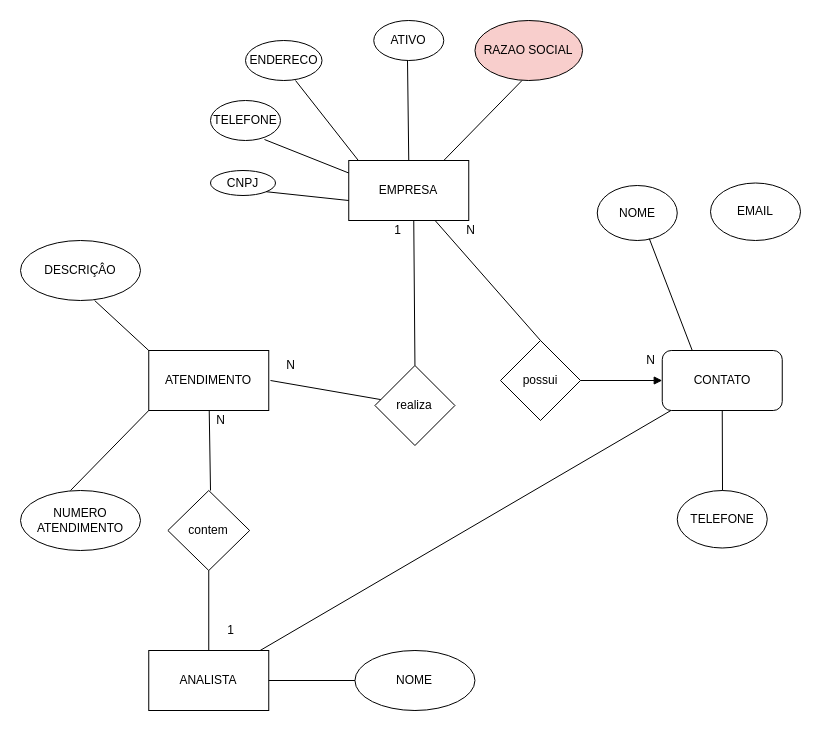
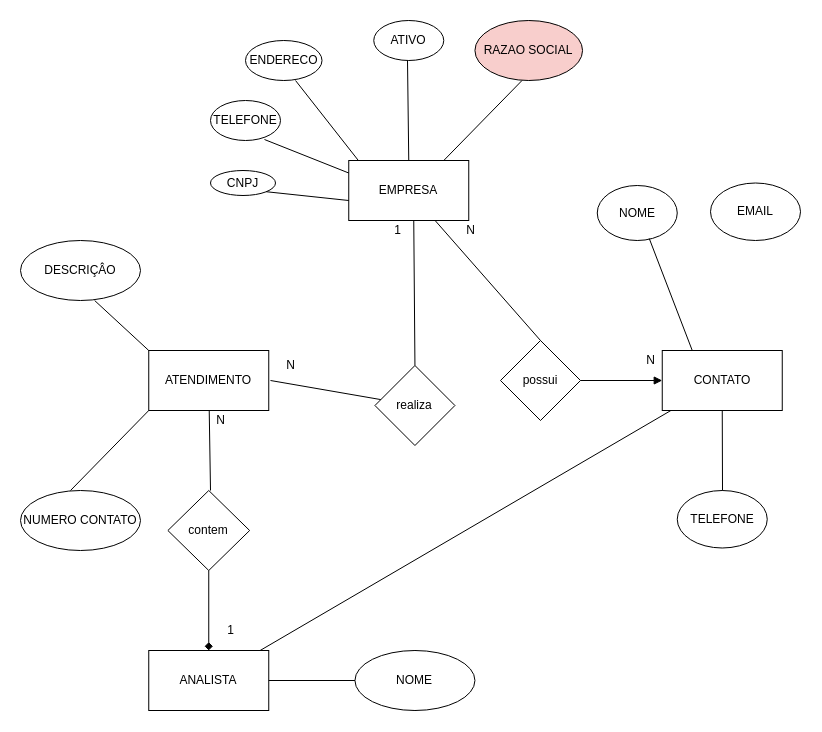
  <mxCell id="0" />
  <mxCell id="1" parent="0" />
  <mxCell id="2" value="EMPRESA" style="rounded=0;whiteSpace=wrap;html=1;" parent="1" vertex="1"><mxGeometry x="348.25" y="160" width="120" height="60" as="geometry" /></mxCell>
  <mxCell id="3" value="ANALISTA" style="whiteSpace=wrap;html=1;" parent="1" vertex="1"><mxGeometry x="148.25" y="650" width="120" height="60" as="geometry" /></mxCell>
- <mxCell id="4" value="CONTATO" style="whiteSpace=wrap;html=1;rounded=1;" parent="1" vertex="1"><mxGeometry x="661.75" y="350" width="120" height="60" as="geometry" /></mxCell>
+ <mxCell id="4" value="CONTATO" style="whiteSpace=wrap;html=1;" parent="1" vertex="1"><mxGeometry x="661.75" y="350" width="120" height="60" as="geometry" /></mxCell>
  <mxCell id="5" value="ATENDIMENTO" style="whiteSpace=wrap;html=1;" parent="1" vertex="1"><mxGeometry x="148.25" y="350" width="120" height="60" as="geometry" /></mxCell>
  <mxCell id="6" value="CNPJ" style="ellipse;whiteSpace=wrap;html=1;rounded=0;" parent="1" vertex="1"><mxGeometry x="210" y="170" width="65" height="25" as="geometry" /></mxCell>
  <mxCell id="7" value="TELEFONE" style="ellipse;whiteSpace=wrap;html=1;rounded=0;" parent="1" vertex="1"><mxGeometry x="210" y="100" width="70" height="40" as="geometry" /></mxCell>
  <mxCell id="8" value="ENDERECO" style="ellipse;whiteSpace=wrap;html=1;rounded=0;" parent="1" vertex="1"><mxGeometry x="245" y="40" width="76.5" height="40" as="geometry" /></mxCell>
  <mxCell id="9" value="ATIVO" style="ellipse;whiteSpace=wrap;html=1;rounded=0;" parent="1" vertex="1"><mxGeometry x="373.25" y="20" width="70" height="40" as="geometry" /></mxCell>
  <mxCell id="10" value="NOME" style="ellipse;whiteSpace=wrap;html=1;" parent="1" vertex="1"><mxGeometry x="596.75" y="185" width="80" height="55" as="geometry" /></mxCell>
  <mxCell id="11" value="TELEFONE" style="ellipse;whiteSpace=wrap;html=1;" parent="1" vertex="1"><mxGeometry x="676.75" y="490" width="90" height="57.5" as="geometry" /></mxCell>
  <mxCell id="12" value="EMAIL" style="ellipse;whiteSpace=wrap;html=1;" parent="1" vertex="1"><mxGeometry x="710" y="182.5" width="90" height="57.5" as="geometry" /></mxCell>
  <mxCell id="13" value="NOME" style="ellipse;whiteSpace=wrap;html=1;" parent="1" vertex="1"><mxGeometry x="354.44" y="650" width="120" height="60" as="geometry" /></mxCell>
  <mxCell id="14" value="DESCRIÇÂO" style="ellipse;whiteSpace=wrap;html=1;" parent="1" vertex="1"><mxGeometry x="20" y="240" width="120" height="60" as="geometry" /></mxCell>
  <mxCell id="15" value="realiza" style="rhombus;whiteSpace=wrap;html=1;" parent="1" vertex="1"><mxGeometry x="374.44" y="365" width="80" height="80" as="geometry" /></mxCell>
  <mxCell id="16" value="N" style="text;html=1;align=center;verticalAlign=middle;resizable=0;points=[];autosize=1;strokeColor=none;fillColor=none;" parent="1" vertex="1"><mxGeometry x="280" y="355" width="20" height="20" as="geometry" /></mxCell>
  <mxCell id="17" value="1" style="text;html=1;align=center;verticalAlign=middle;resizable=0;points=[];autosize=1;strokeColor=none;fillColor=none;" parent="1" vertex="1"><mxGeometry x="387" y="220" width="20" height="20" as="geometry" /></mxCell>
  <mxCell id="18" value="RAZAO SOCIAL" style="ellipse;whiteSpace=wrap;html=1;rounded=0;fillColor=#f8cecc;" parent="1" vertex="1"><mxGeometry x="474.44" y="20" width="107.62" height="60" as="geometry" /></mxCell>
- <mxCell id="19" value="NUMERO ATENDIMENTO" style="ellipse;whiteSpace=wrap;html=1;" parent="1" vertex="1"><mxGeometry x="20" y="490" width="120" height="60" as="geometry" /></mxCell>
+ <mxCell id="19" value="NUMERO CONTATO" style="ellipse;whiteSpace=wrap;html=1;" parent="1" vertex="1"><mxGeometry x="20" y="490" width="120" height="60" as="geometry" /></mxCell>
  <mxCell id="20" value="contem" style="rhombus;whiteSpace=wrap;html=1;" parent="1" vertex="1"><mxGeometry x="167.38" y="490" width="81.75" height="80" as="geometry" /></mxCell>
- <mxCell id="21" value="" style="endArrow=none;html=1;rounded=0;exitX=0.5;exitY=1;exitDx=0;exitDy=0;" parent="1" source="20" target="3" edge="1"><mxGeometry width="50" height="50" relative="1" as="geometry"><mxPoint x="246.5" y="580" as="sourcePoint" /><mxPoint x="296.5" y="530" as="targetPoint" /></mxGeometry></mxCell>
+ <mxCell id="21" value="" style="endArrow=diamond;html=1;rounded=0;exitX=0.5;exitY=1;exitDx=0;exitDy=0;" parent="1" source="20" target="3" edge="1"><mxGeometry width="50" height="50" relative="1" as="geometry"><mxPoint x="246.5" y="580" as="sourcePoint" /><mxPoint x="296.5" y="530" as="targetPoint" /></mxGeometry></mxCell>
  <mxCell id="22" value="N" style="text;html=1;align=center;verticalAlign=middle;resizable=0;points=[];autosize=1;strokeColor=none;fillColor=none;" parent="1" vertex="1"><mxGeometry x="210" y="410" width="20" height="20" as="geometry" /></mxCell>
  <mxCell id="23" value="possui" style="rhombus;whiteSpace=wrap;html=1;rounded=0;" parent="1" vertex="1"><mxGeometry x="500" y="340" width="80" height="80" as="geometry" /></mxCell>
  <mxCell id="24" value="" style="endArrow=none;html=1;rounded=0;entryX=0;entryY=0.5;entryDx=0;entryDy=0;" parent="1" target="13" edge="1"><mxGeometry width="50" height="50" relative="1" as="geometry"><mxPoint x="268.25" y="680" as="sourcePoint" /><mxPoint x="318.25" y="630" as="targetPoint" /></mxGeometry></mxCell>
  <mxCell id="25" value="" style="endArrow=none;html=1;rounded=0;" parent="1" target="5" edge="1"><mxGeometry width="50" height="50" relative="1" as="geometry"><mxPoint x="210" y="490" as="sourcePoint" /><mxPoint x="260" y="440" as="targetPoint" /></mxGeometry></mxCell>
  <mxCell id="26" value="" style="endArrow=none;html=1;rounded=0;entryX=0;entryY=1;entryDx=0;entryDy=0;" parent="1" target="5" edge="1"><mxGeometry width="50" height="50" relative="1" as="geometry"><mxPoint x="70" y="490" as="sourcePoint" /><mxPoint x="120" y="440" as="targetPoint" /></mxGeometry></mxCell>
  <mxCell id="27" value="" style="endArrow=none;html=1;rounded=0;entryX=0;entryY=1;entryDx=0;entryDy=0;exitX=0;exitY=0;exitDx=0;exitDy=0;" parent="1" source="5" edge="1"><mxGeometry width="50" height="50" relative="1" as="geometry"><mxPoint x="15.88" y="380" as="sourcePoint" /><mxPoint x="94.13" y="300" as="targetPoint" /></mxGeometry></mxCell>
  <mxCell id="28" value="" style="endArrow=none;html=1;rounded=0;" parent="1" target="15" edge="1"><mxGeometry width="50" height="50" relative="1" as="geometry"><mxPoint x="270" y="380" as="sourcePoint" /><mxPoint x="368.25" y="380" as="targetPoint" /></mxGeometry></mxCell>
  <mxCell id="29" value="" style="endArrow=none;html=1;rounded=0;entryX=0;entryY=1;entryDx=0;entryDy=0;exitX=0.5;exitY=0;exitDx=0;exitDy=0;" parent="1" source="15" edge="1"><mxGeometry width="50" height="50" relative="1" as="geometry"><mxPoint x="335" y="300" as="sourcePoint" /><mxPoint x="413.25" y="220" as="targetPoint" /></mxGeometry></mxCell>
  <mxCell id="30" value="" style="endArrow=none;html=1;rounded=0;entryX=0.65;entryY=0.964;entryDx=0;entryDy=0;exitX=0.25;exitY=0;exitDx=0;exitDy=0;entryPerimeter=0;" parent="1" source="4" target="10" edge="1"><mxGeometry width="50" height="50" relative="1" as="geometry"><mxPoint x="560" y="172.5" as="sourcePoint" /><mxPoint x="638.25" y="92.5" as="targetPoint" /></mxGeometry></mxCell>
  <mxCell id="31" value="" style="endArrow=none;html=1;rounded=0;" parent="1" source="4" target="3" edge="1"><mxGeometry width="50" height="50" relative="1" as="geometry"><mxPoint x="767" y="330" as="sourcePoint" /><mxPoint x="790" y="140" as="targetPoint" /></mxGeometry></mxCell>
  <mxCell id="32" value="" style="endArrow=block;html=1;rounded=0;exitX=1;exitY=0.5;exitDx=0;exitDy=0;entryX=0;entryY=0.5;entryDx=0;entryDy=0;" parent="1" source="23" target="4" edge="1"><mxGeometry width="50" height="50" relative="1" as="geometry"><mxPoint x="598.5" y="435" as="sourcePoint" /><mxPoint x="660" y="365" as="targetPoint" /></mxGeometry></mxCell>
  <mxCell id="33" value="" style="endArrow=none;html=1;rounded=0;exitX=0.5;exitY=0;exitDx=0;exitDy=0;" parent="1" source="23" target="2" edge="1"><mxGeometry width="50" height="50" relative="1" as="geometry"><mxPoint x="700" y="410" as="sourcePoint" /><mxPoint x="750" y="360" as="targetPoint" /></mxGeometry></mxCell>
  <mxCell id="34" value="" style="endArrow=none;html=1;rounded=0;entryX=0.5;entryY=1;entryDx=0;entryDy=0;" parent="1" target="4" edge="1"><mxGeometry width="50" height="50" relative="1" as="geometry"><mxPoint x="722" y="490" as="sourcePoint" /><mxPoint x="740" y="410" as="targetPoint" /></mxGeometry></mxCell>
  <mxCell id="35" value="" style="endArrow=none;html=1;rounded=0;entryX=0;entryY=1;entryDx=0;entryDy=0;" parent="1" edge="1"><mxGeometry width="50" height="50" relative="1" as="geometry"><mxPoint x="443.25" y="160" as="sourcePoint" /><mxPoint x="521.5" y="80" as="targetPoint" /></mxGeometry></mxCell>
  <mxCell id="36" value="" style="endArrow=none;html=1;rounded=0;entryX=0;entryY=1;entryDx=0;entryDy=0;exitX=0.5;exitY=0;exitDx=0;exitDy=0;" parent="1" source="2" edge="1"><mxGeometry width="50" height="50" relative="1" as="geometry"><mxPoint x="328.75" y="140" as="sourcePoint" /><mxPoint x="407" y="60" as="targetPoint" /></mxGeometry></mxCell>
  <mxCell id="37" value="" style="endArrow=none;html=1;rounded=0;entryX=0.654;entryY=1;entryDx=0;entryDy=0;entryPerimeter=0;" parent="1" target="8" edge="1"><mxGeometry width="50" height="50" relative="1" as="geometry"><mxPoint x="357.87" y="160" as="sourcePoint" /><mxPoint x="436.12" y="80" as="targetPoint" /></mxGeometry></mxCell>
  <mxCell id="38" value="" style="endArrow=none;html=1;rounded=0;entryX=0;entryY=1;entryDx=0;entryDy=0;exitX=0.771;exitY=0.975;exitDx=0;exitDy=0;exitPerimeter=0;" parent="1" source="7" edge="1"><mxGeometry width="50" height="50" relative="1" as="geometry"><mxPoint x="270" y="252.5" as="sourcePoint" /><mxPoint x="348.25" y="172.5" as="targetPoint" /></mxGeometry></mxCell>
  <mxCell id="39" value="" style="endArrow=none;html=1;rounded=0;entryX=0;entryY=1;entryDx=0;entryDy=0;exitX=1;exitY=1;exitDx=0;exitDy=0;" parent="1" source="6" edge="1"><mxGeometry width="50" height="50" relative="1" as="geometry"><mxPoint x="270" y="280" as="sourcePoint" /><mxPoint x="348.25" y="200" as="targetPoint" /></mxGeometry></mxCell>
  <mxCell id="40" value="N" style="text;html=1;align=center;verticalAlign=middle;resizable=0;points=[];autosize=1;strokeColor=none;fillColor=none;" parent="1" vertex="1"><mxGeometry x="460" y="220" width="20" height="20" as="geometry" /></mxCell>
  <mxCell id="41" value="N" style="text;html=1;align=center;verticalAlign=middle;resizable=0;points=[];autosize=1;strokeColor=none;fillColor=none;" parent="1" vertex="1"><mxGeometry x="640" y="350" width="20" height="20" as="geometry" /></mxCell>
  <mxCell id="42" value="1" style="text;html=1;align=center;verticalAlign=middle;resizable=0;points=[];autosize=1;strokeColor=none;fillColor=none;" parent="1" vertex="1"><mxGeometry x="220" y="620" width="20" height="20" as="geometry" /></mxCell>
